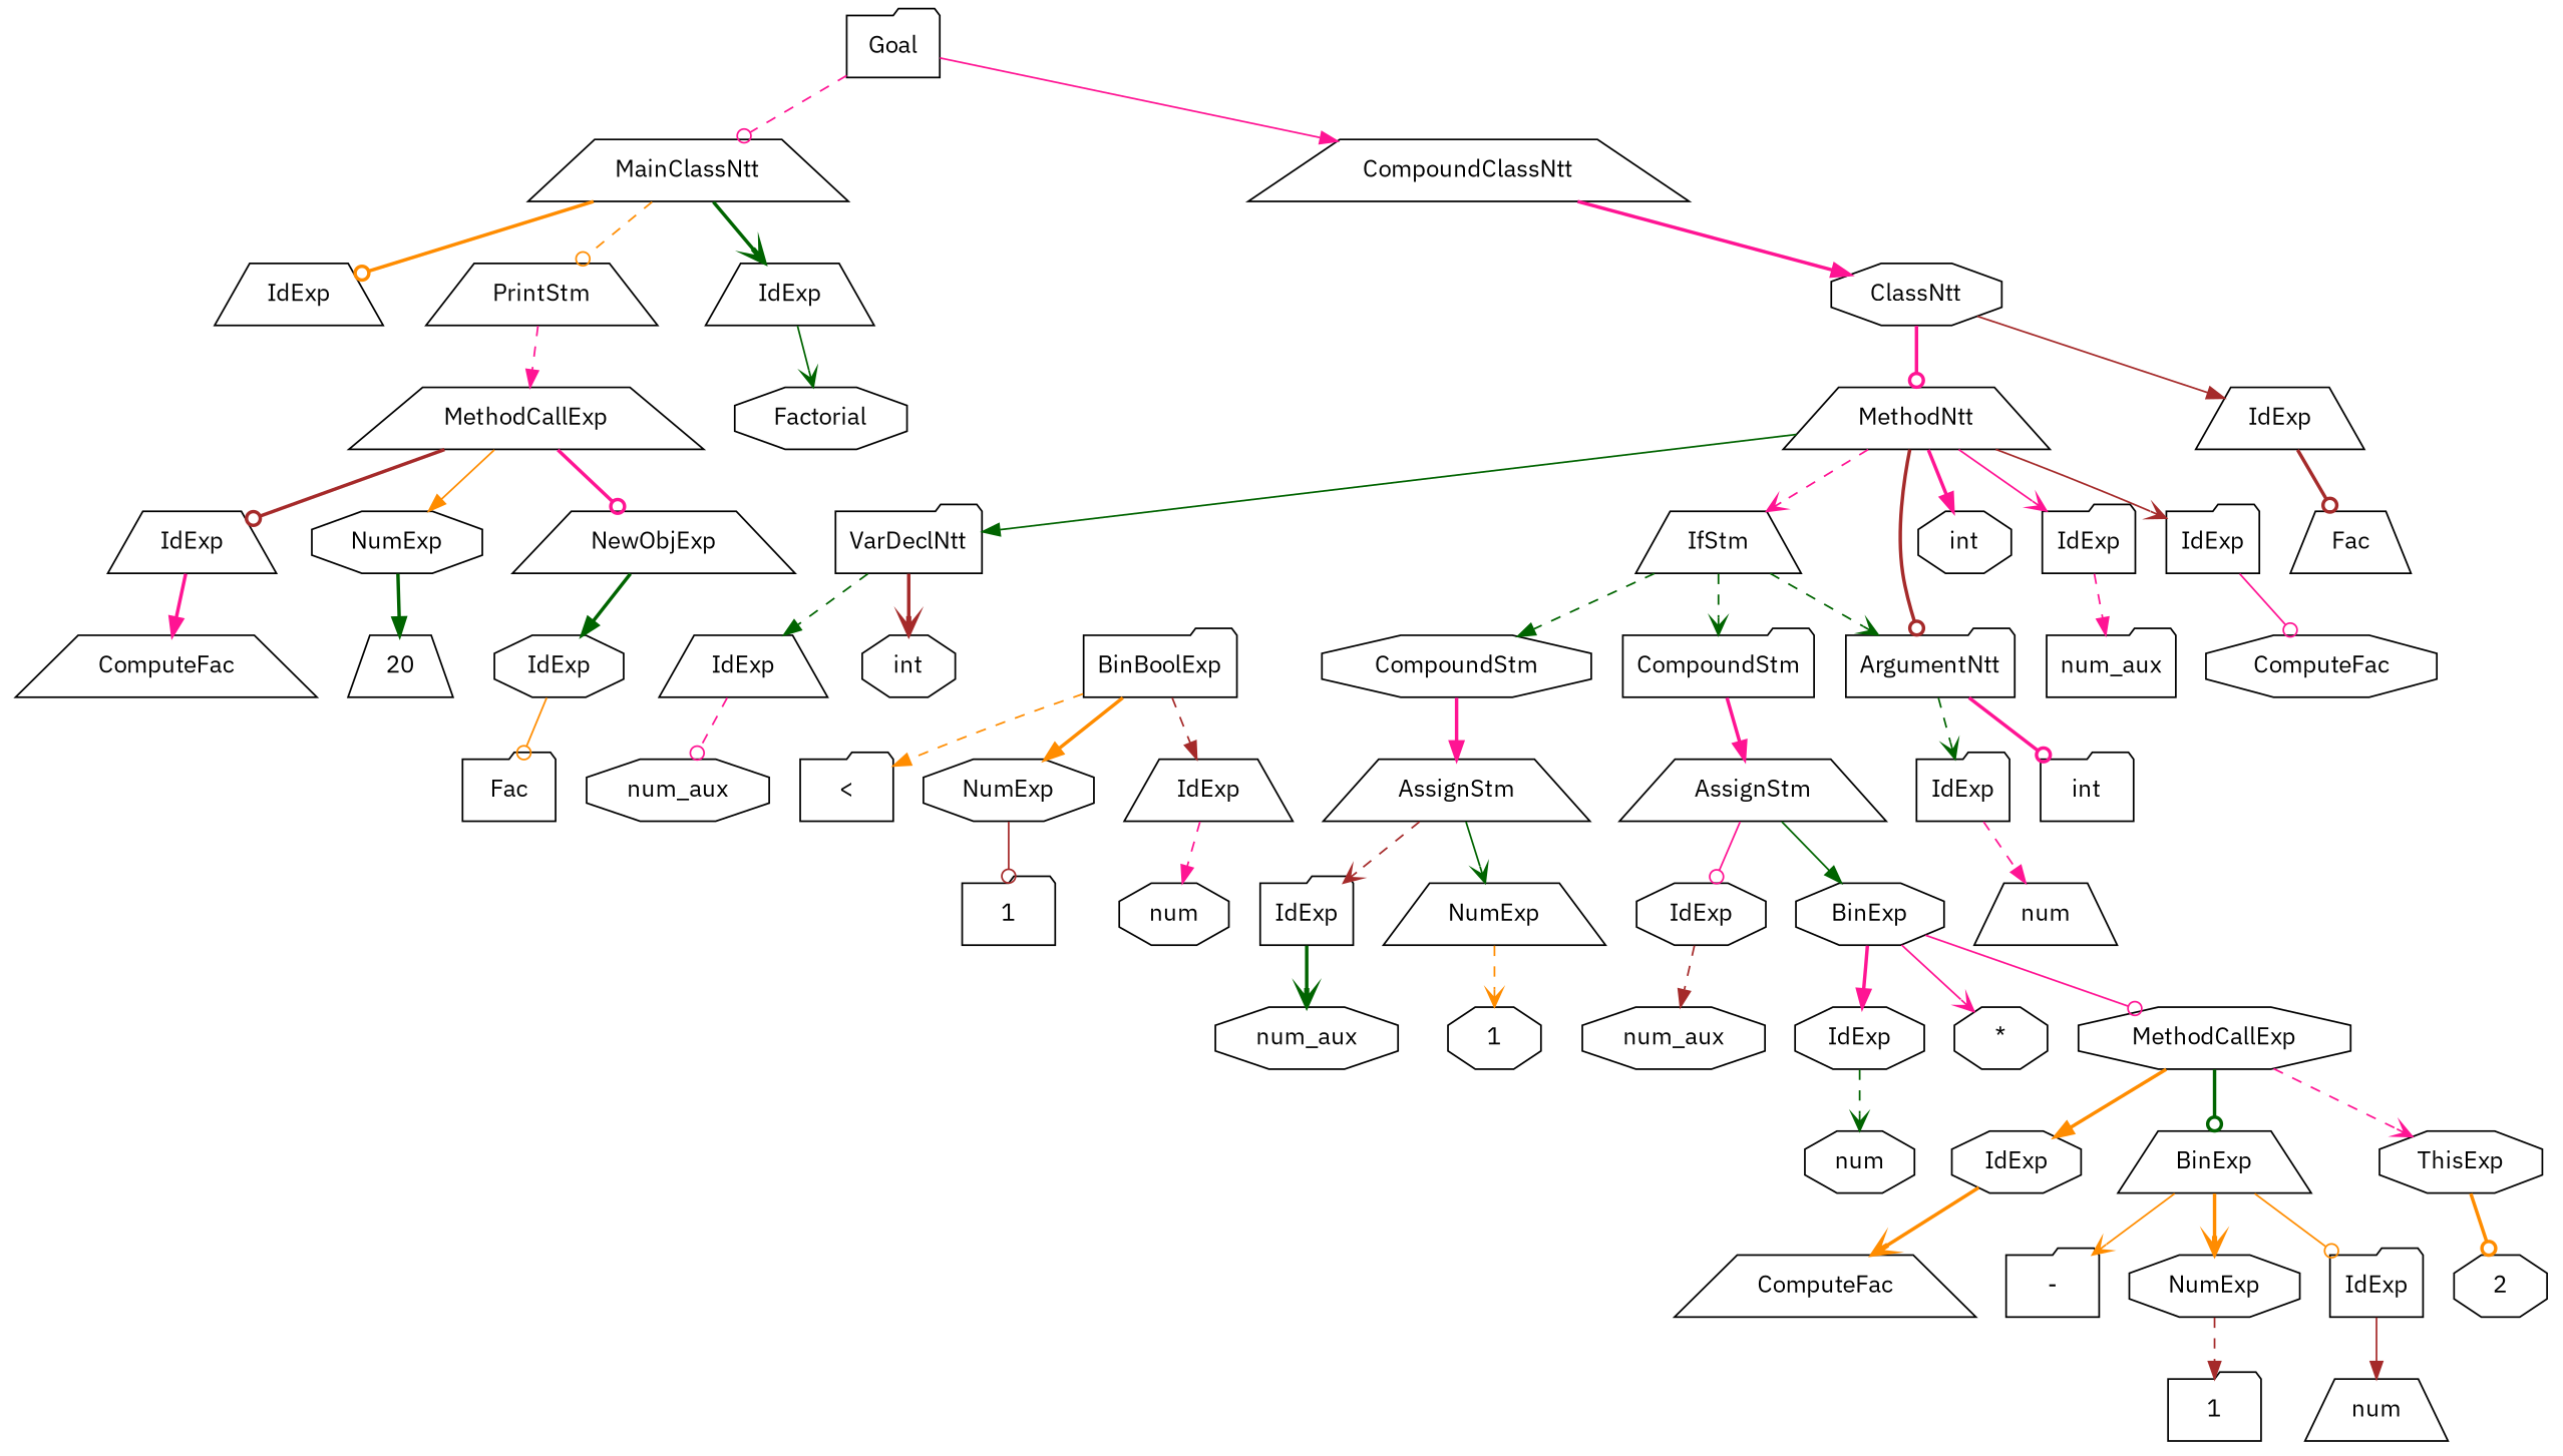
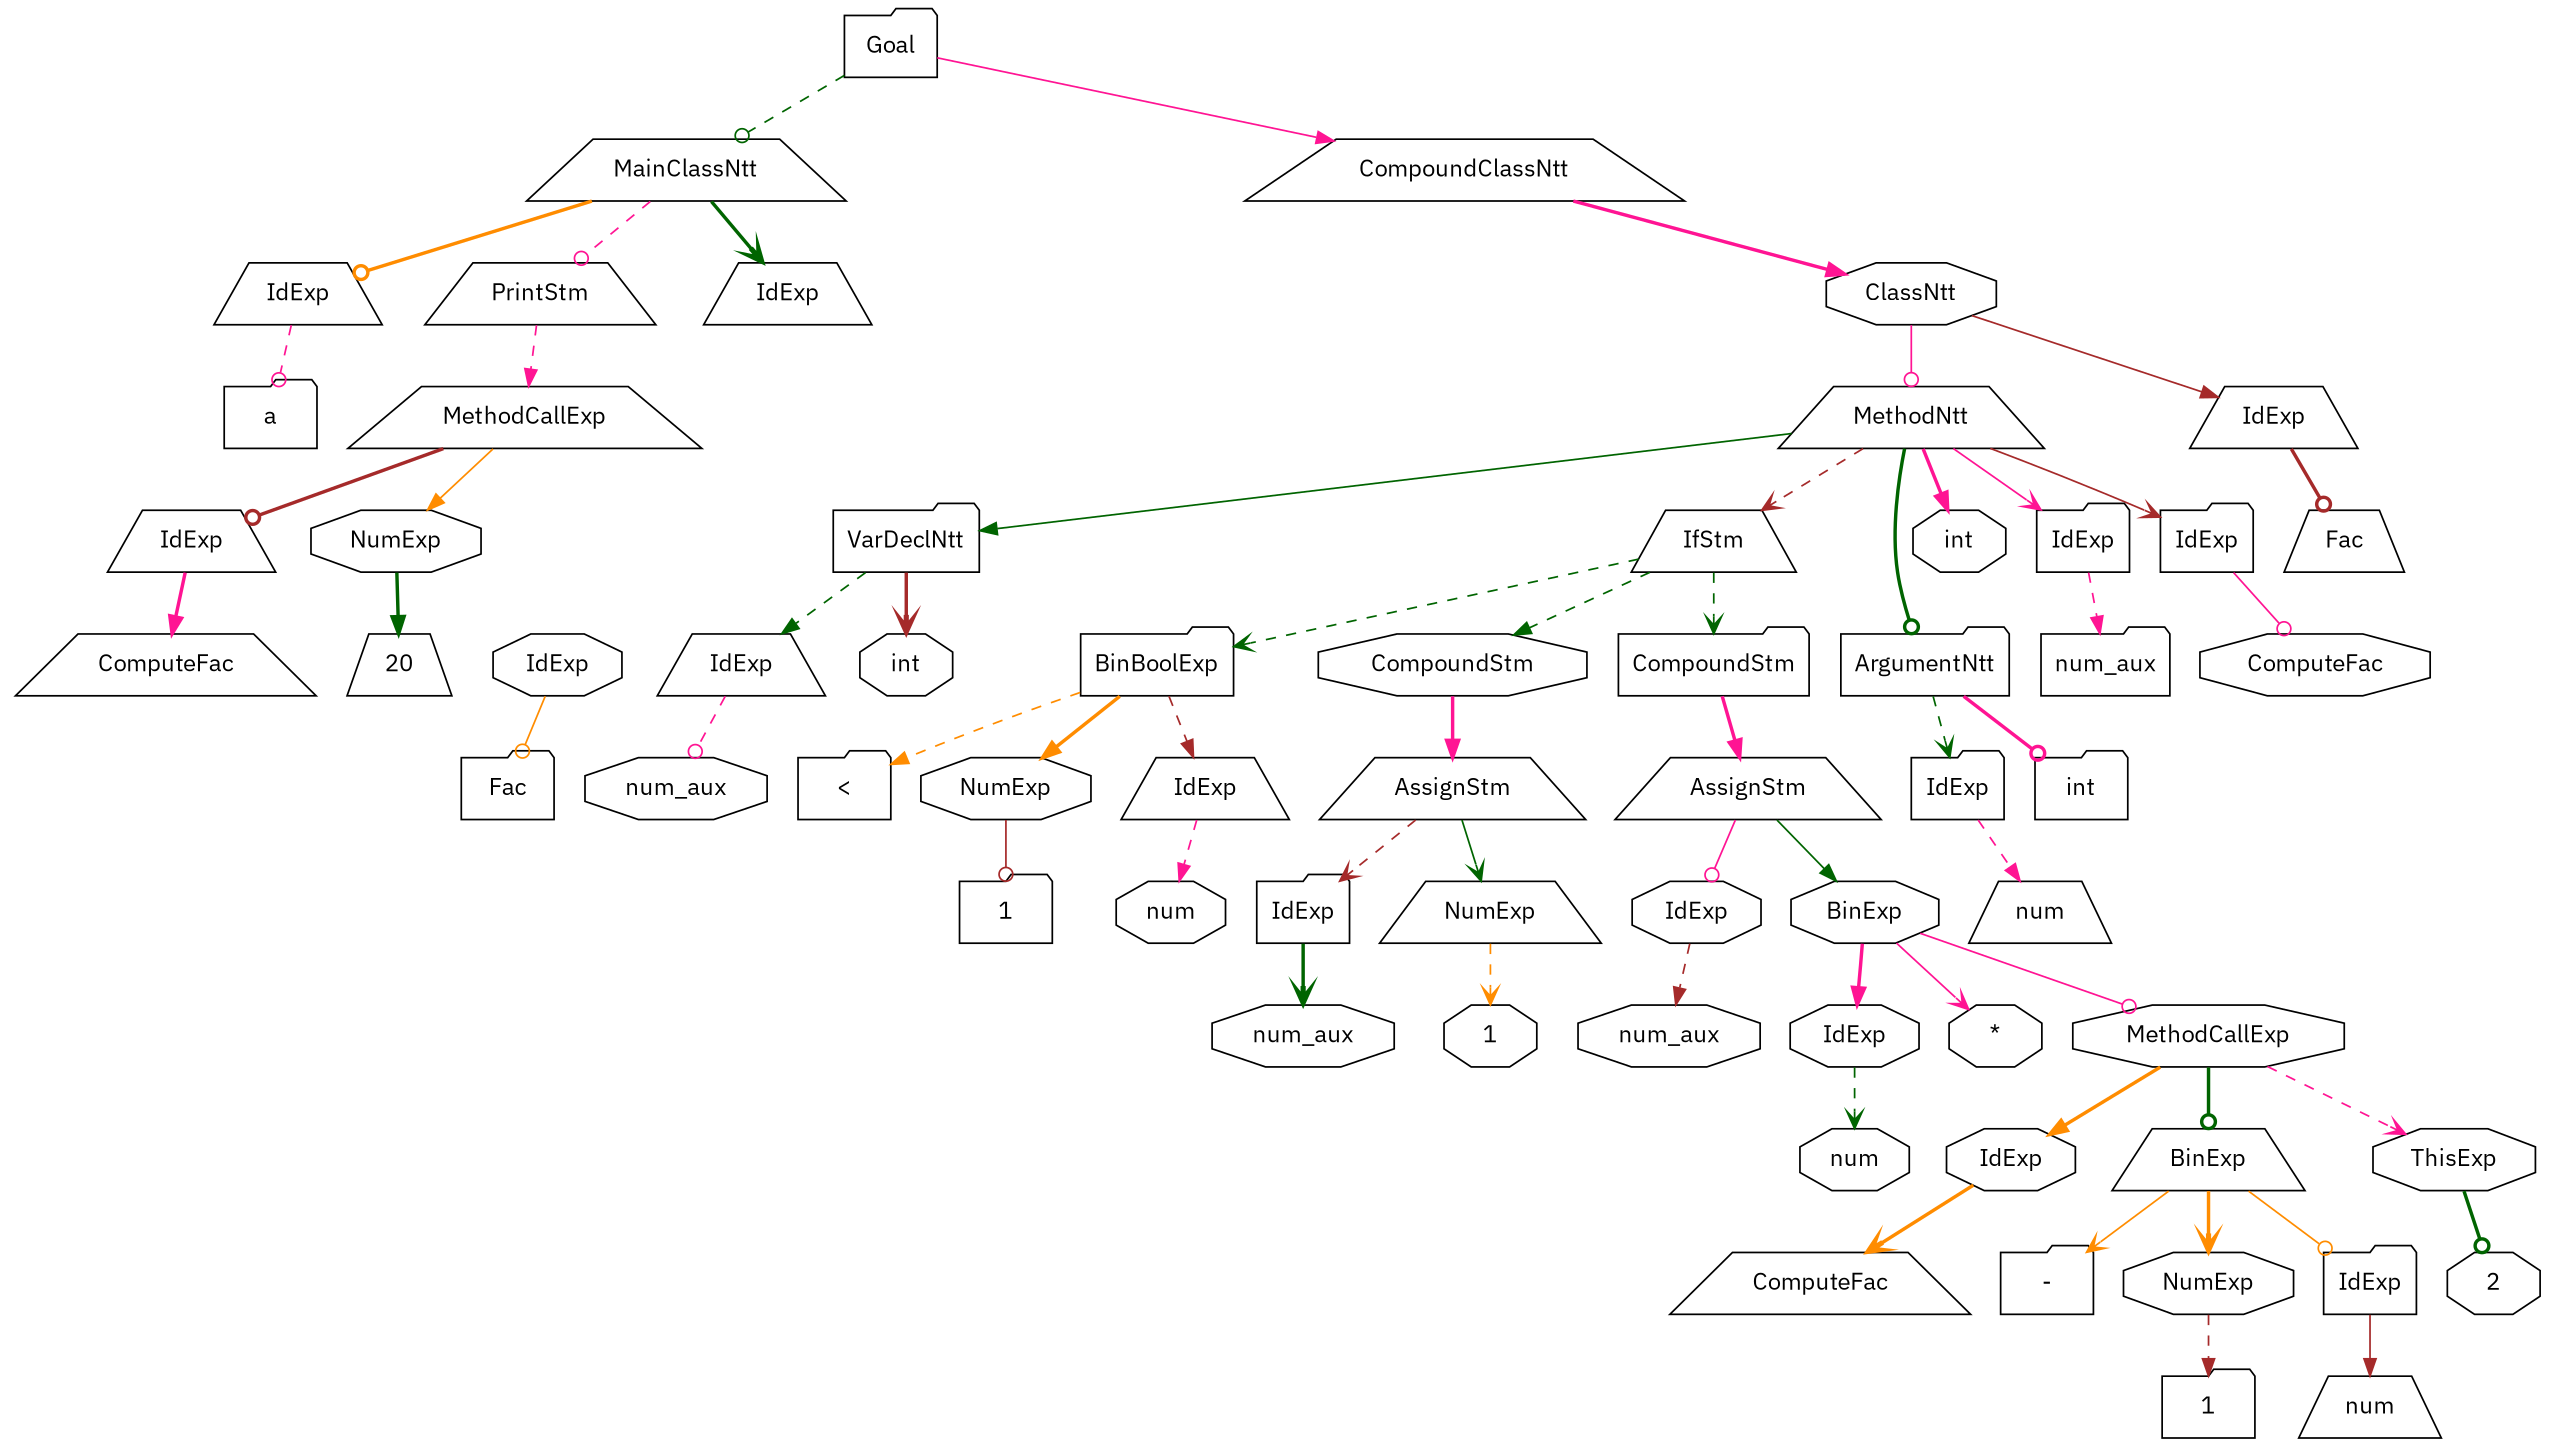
  digraph {
    fontname="IBM Plex Sans"
    node [fontname="IBM Plex Sans" shape=octagon]
    edge [arrowhead=normal color=deeppink fontname="IBM Plex Sans" style=bold]
    n1 [label=Goal shape=folder]
    n2 [label=MainClassNtt shape=trapezium]
    n3 [label=CompoundClassNtt shape=trapezium]
    n4 [label=IdExp shape=trapezium]
    n5 [label=IdExp shape=trapezium]
    n6 [label=PrintStm shape=trapezium]
    n7 [label=ClassNtt]
-   n8 [label=Factorial]
+   n9 [label=a shape=folder]
    n10 [label=MethodCallExp shape=trapezium]
-   n11 [label=NewObjExp shape=trapezium]
    n12 [label=IdExp shape=trapezium]
    n13 [label=NumExp]
    n14 [label=IdExp]
    n15 [label=ComputeFac shape=trapezium]
    n16 [label=20 shape=trapezium]
    n17 [label=Fac shape=folder]
    n18 [label=IdExp shape=trapezium]
    n19 [label=MethodNtt shape=trapezium]
    n20 [label=Fac shape=trapezium]
    n21 [label=int]
    n22 [label=IdExp shape=folder]
    n23 [label=ArgumentNtt shape=folder]
    n24 [label=VarDeclNtt shape=folder]
    n25 [label=IfStm shape=trapezium]
    n26 [label=IdExp shape=folder]
    n27 [label=ComputeFac]
    n28 [label=int shape=folder]
    n29 [label=IdExp shape=folder]
    n30 [label=int]
    n31 [label=IdExp shape=trapezium]
    n32 [label=BinBoolExp shape=folder]
    n33 [label=CompoundStm]
    n34 [label=CompoundStm shape=folder]
    n35 [label=num_aux shape=folder]
    n36 [label=num shape=trapezium]
    n37 [label=num_aux]
    n38 [label=IdExp shape=trapezium]
    n39 [label="<" shape=folder]
    n40 [label=NumExp]
    n41 [label=AssignStm shape=trapezium]
    n42 [label=AssignStm shape=trapezium]
    n43 [label=num]
    n44 [label=1 shape=folder]
    n45 [label=IdExp shape=folder]
    n46 [label=NumExp shape=trapezium]
    n47 [label=num_aux]
    n48 [label=1]
    n49 [label=IdExp]
    n50 [label=BinExp]
    n51 [label=num_aux]
    n52 [label=IdExp]
    n53 [label="*"]
    n54 [label=MethodCallExp]
    n55 [label=num]
    n56 [label=ThisExp]
    n57 [label=IdExp]
    n58 [label=BinExp shape=trapezium]
    n59 [label=2]
    n60 [label=ComputeFac shape=trapezium]
    n61 [label=IdExp shape=folder]
    n62 [label="-" shape=folder]
    n63 [label=NumExp]
    n64 [label=num shape=trapezium]
    n65 [label=1 shape=folder]
-   n1 -> n2 [arrowhead=odot style=dashed]
+   n1 -> n2 [arrowhead=odot color=darkgreen style=dashed]
    n1 -> n3 [style=solid]
    n2 -> n4 [arrowhead=vee color=darkgreen]
    n2 -> n5 [arrowhead=odot color=darkorange]
-   n2 -> n6 [arrowhead=odot color=darkorange style=dashed]
+   n2 -> n6 [arrowhead=odot style=dashed]
    n3 -> n7
-   n4 -> n8 [arrowhead=vee color=darkgreen style=solid]
+   n5 -> n9 [arrowhead=odot style=dashed]
    n6 -> n10 [style=dashed]
    n7 -> n18 [color=brown style=solid]
-   n7 -> n19 [arrowhead=odot]
-   n10 -> n11 [arrowhead=odot]
+   n7 -> n19 [arrowhead=odot style=solid]
    n10 -> n12 [arrowhead=odot color=brown]
    n10 -> n13 [color=darkorange style=solid]
-   n11 -> n14 [color=darkgreen]
    n12 -> n15
    n13 -> n16 [color=darkgreen]
    n14 -> n17 [arrowhead=odot color=darkorange style=solid]
    n18 -> n20 [arrowhead=odot color=brown]
    n19 -> n21
    n19 -> n22 [arrowhead=vee color=brown style=solid]
-   n19 -> n23 [arrowhead=odot color=brown]
+   n19 -> n23 [arrowhead=odot color=darkgreen]
    n19 -> n24 [color=darkgreen style=solid]
-   n19 -> n25 [arrowhead=vee style=dashed]
+   n19 -> n25 [arrowhead=vee color=brown style=dashed]
    n19 -> n26 [arrowhead=vee style=solid]
    n22 -> n27 [arrowhead=odot style=solid]
    n23 -> n28 [arrowhead=odot]
    n23 -> n29 [arrowhead=vee color=darkgreen style=dashed]
    n24 -> n30 [arrowhead=vee color=brown]
    n24 -> n31 [color=darkgreen style=dashed]
-   n25 -> n23 [arrowhead=vee color=darkgreen style=dashed]
+   n25 -> n32 [arrowhead=vee color=darkgreen style=dashed]
    n25 -> n33 [color=darkgreen style=dashed]
    n25 -> n34 [arrowhead=vee color=darkgreen style=dashed]
    n26 -> n35 [style=dashed]
    n29 -> n36 [style=dashed]
    n31 -> n37 [arrowhead=odot style=dashed]
    n32 -> n38 [color=brown style=dashed]
    n32 -> n39 [color=darkorange style=dashed]
    n32 -> n40 [color=darkorange]
    n33 -> n41
    n34 -> n42
    n38 -> n43 [style=dashed]
    n40 -> n44 [arrowhead=odot color=brown style=solid]
    n41 -> n45 [arrowhead=vee color=brown style=dashed]
    n41 -> n46 [arrowhead=vee color=darkgreen style=solid]
    n42 -> n49 [arrowhead=odot style=solid]
    n42 -> n50 [color=darkgreen style=solid]
    n45 -> n47 [arrowhead=vee color=darkgreen]
    n46 -> n48 [arrowhead=vee color=darkorange style=dashed]
    n49 -> n51 [color=brown style=dashed]
    n50 -> n52
    n50 -> n53 [arrowhead=vee style=solid]
    n50 -> n54 [arrowhead=odot style=solid]
    n52 -> n55 [arrowhead=vee color=darkgreen style=dashed]
    n54 -> n56 [arrowhead=vee style=dashed]
    n54 -> n57 [color=darkorange]
    n54 -> n58 [arrowhead=odot color=darkgreen]
-   n56 -> n59 [arrowhead=odot color=darkorange]
+   n56 -> n59 [arrowhead=odot color=darkgreen]
    n57 -> n60 [arrowhead=vee color=darkorange]
    n58 -> n61 [arrowhead=odot color=darkorange style=solid]
    n58 -> n62 [arrowhead=vee color=darkorange style=solid]
    n58 -> n63 [arrowhead=vee color=darkorange]
    n61 -> n64 [color=brown style=solid]
    n63 -> n65 [color=brown style=dashed]
  }
